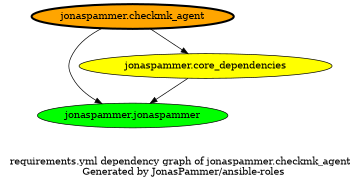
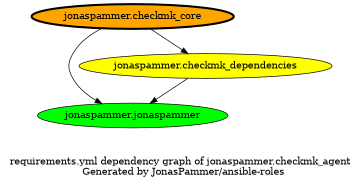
  digraph {
    label="requirements.yml dependency graph of jonaspammer.checkmk_agent \n Generated by JonasPammer/ansible-roles"
    node [style=filled]
-   "jonaspammer.checkmk_agent" [fillcolor=orange penwidth=3]
+   "jonaspammer.checkmk_agent" [fillcolor=orange penwidth=3 label="jonaspammer.checkmk_core"]
    n2 [fillcolor=green label="jonaspammer.jonaspammer"]
-   "jonaspammer.core_dependencies" [fillcolor=yellow]
+   "jonaspammer.core_dependencies" [fillcolor=yellow label="jonaspammer.checkmk_dependencies"]
    "jonaspammer.checkmk_agent" -> n2
    "jonaspammer.checkmk_agent" -> "jonaspammer.core_dependencies"
    "jonaspammer.core_dependencies" -> n2
  }
